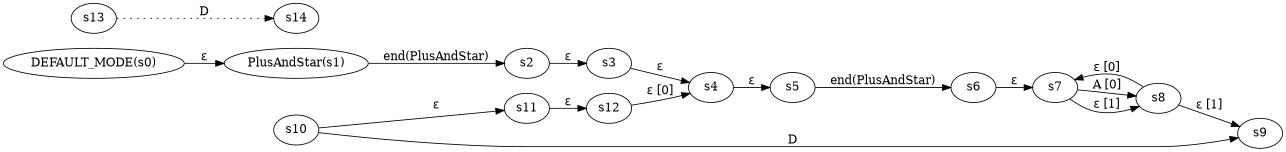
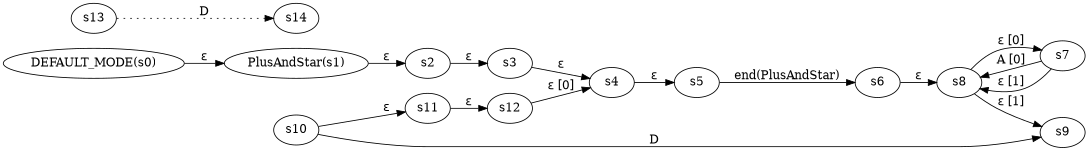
  digraph {
    rankdir=LR
    "DEFAULT_MODE(s0)"
    "PlusAndStar(s1)"
    s2
    s3
    s4
    s5
    s6
    s7
    s8
    s9
    s10
    s11
    s12
    s13
    s14
    "DEFAULT_MODE(s0)" -> "PlusAndStar(s1)" [label="ε"]
-   "PlusAndStar(s1)" -> s2 [label="end(PlusAndStar)"]
+   "PlusAndStar(s1)" -> s2 [label="ε"]
    s2 -> s3 [label="ε"]
    s3 -> s4 [label="ε"]
    s4 -> s5 [label="ε"]
    s5 -> s6 [label="end(PlusAndStar)"]
-   s6 -> s7 [label="ε"]
+   s6 -> s8 [label="ε"]
    s7 -> s8 [label="A [0]"]
    s7 -> s8 [label="ε [1]"]
    s8 -> s7 [label="ε [0]"]
    s8 -> s9 [label="ε [1]"]
    s10 -> s9 [label=D]
    s10 -> s11 [label="ε"]
    s11 -> s12 [label="ε"]
    s12 -> s4 [label="ε [0]"]
    s13 -> s14 [label=D style=dotted]
  }
